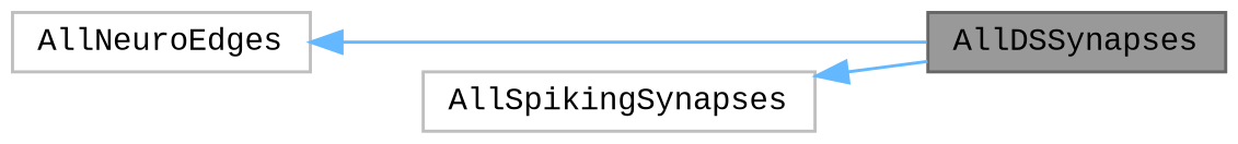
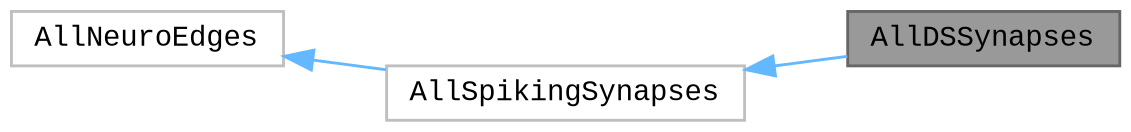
  digraph {
    fontname="Liberation Mono"
    rankdir=LR
    node [color=grey75 fillcolor=white fontname="Liberation Mono" fontsize=10 shape=box style=filled]
    edge [color=steelblue1 dir=back fontname="Liberation Mono" fontsize=10 labelfontname=Helvetica labelfontsize=10 style=solid]
    n1 [color=gray40 fillcolor=grey60 fontcolor=black height=0.2 label=AllDSSynapses width=0.4]
    n2 [height=0.2 label=AllSpikingSynapses width=0.4]
    n3 [height=0.2 label=AllNeuroEdges width=0.4]
    n2 -> n1
-   n3 -> n1
+   n3 -> n2
  }
